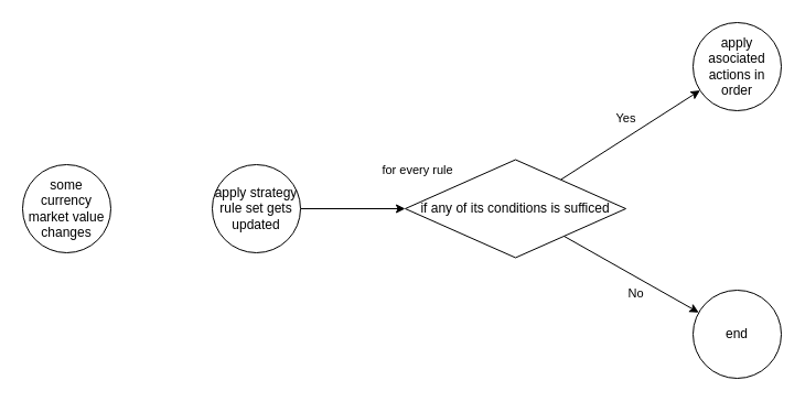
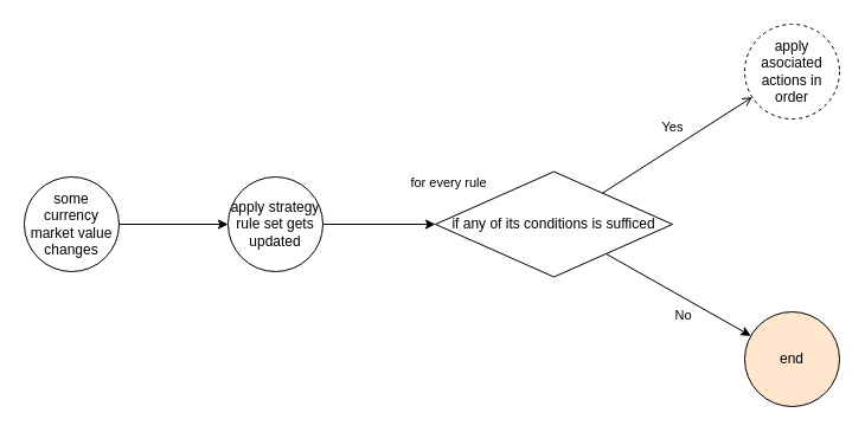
  <mxCell id="0" />
  <mxCell id="1" parent="0" />
+ <mxCell id="2" style="edgeStyle=none;rounded=0;orthogonalLoop=1;jettySize=auto;html=1;endArrow=classic;endFill=1;" edge="1" parent="1" source="3" target="5"><mxGeometry relative="1" as="geometry" /></mxCell>
  <mxCell id="3" value="some currency market value changes" style="ellipse;whiteSpace=wrap;html=1;aspect=fixed;" vertex="1" parent="1"><mxGeometry x="20" y="149" width="80" height="80" as="geometry" /></mxCell>
  <mxCell id="4" value="for every rule" style="edgeStyle=none;rounded=0;orthogonalLoop=1;jettySize=auto;html=1;endArrow=classic;endFill=1;" edge="1" parent="1" source="5" target="10"><mxGeometry x="1" y="37" relative="1" as="geometry"><mxPoint x="11" y="2" as="offset" /></mxGeometry></mxCell>
  <mxCell id="5" value="apply strategy rule set gets updated" style="ellipse;whiteSpace=wrap;html=1;aspect=fixed;" vertex="1" parent="1"><mxGeometry x="192" y="149" width="80" height="80" as="geometry" /></mxCell>
- <mxCell id="6" style="edgeStyle=none;rounded=0;orthogonalLoop=1;jettySize=auto;html=1;endArrow=classic;endFill=1;" edge="1" parent="1" source="10" target="11"><mxGeometry relative="1" as="geometry" /></mxCell>
+ <mxCell id="6" style="edgeStyle=none;rounded=0;orthogonalLoop=1;jettySize=auto;html=1;endArrow=open;endFill=1;" edge="1" parent="1" source="10" target="11"><mxGeometry relative="1" as="geometry" /></mxCell>
  <mxCell id="7" value="Yes" style="edgeLabel;html=1;align=center;verticalAlign=middle;resizable=0;points=[];" vertex="1" connectable="0" parent="6"><mxGeometry x="0.306" y="-1" relative="1" as="geometry"><mxPoint x="-24" y="-4" as="offset" /></mxGeometry></mxCell>
  <mxCell id="8" style="edgeStyle=none;rounded=0;orthogonalLoop=1;jettySize=auto;html=1;endArrow=classic;endFill=1;" edge="1" parent="1" source="10" target="12"><mxGeometry relative="1" as="geometry" /></mxCell>
  <mxCell id="9" value="No" style="edgeLabel;html=1;align=center;verticalAlign=middle;resizable=0;points=[];" vertex="1" connectable="0" parent="8"><mxGeometry x="0.08" relative="1" as="geometry"><mxPoint x="-2" y="14" as="offset" /></mxGeometry></mxCell>
  <mxCell id="10" value="if any of its conditions is sufficed" style="rhombus;whiteSpace=wrap;html=1;" vertex="1" parent="1"><mxGeometry x="367" y="144.5" width="200" height="89" as="geometry" /></mxCell>
- <mxCell id="11" value="apply asociated actions in order" style="ellipse;whiteSpace=wrap;html=1;aspect=fixed;" vertex="1" parent="1"><mxGeometry x="628" y="20" width="80" height="80" as="geometry" /></mxCell>
- <mxCell id="12" value="end" style="ellipse;whiteSpace=wrap;html=1;aspect=fixed;" vertex="1" parent="1"><mxGeometry x="628" y="263" width="80" height="80" as="geometry" /></mxCell>
+ <mxCell id="11" value="apply asociated actions in order" style="ellipse;whiteSpace=wrap;html=1;aspect=fixed;dashed=1;" vertex="1" parent="1"><mxGeometry x="628" y="20" width="80" height="80" as="geometry" /></mxCell>
+ <mxCell id="12" value="end" style="ellipse;whiteSpace=wrap;html=1;aspect=fixed;fillColor=#ffe6cc;" vertex="1" parent="1"><mxGeometry x="628" y="263" width="80" height="80" as="geometry" /></mxCell>
